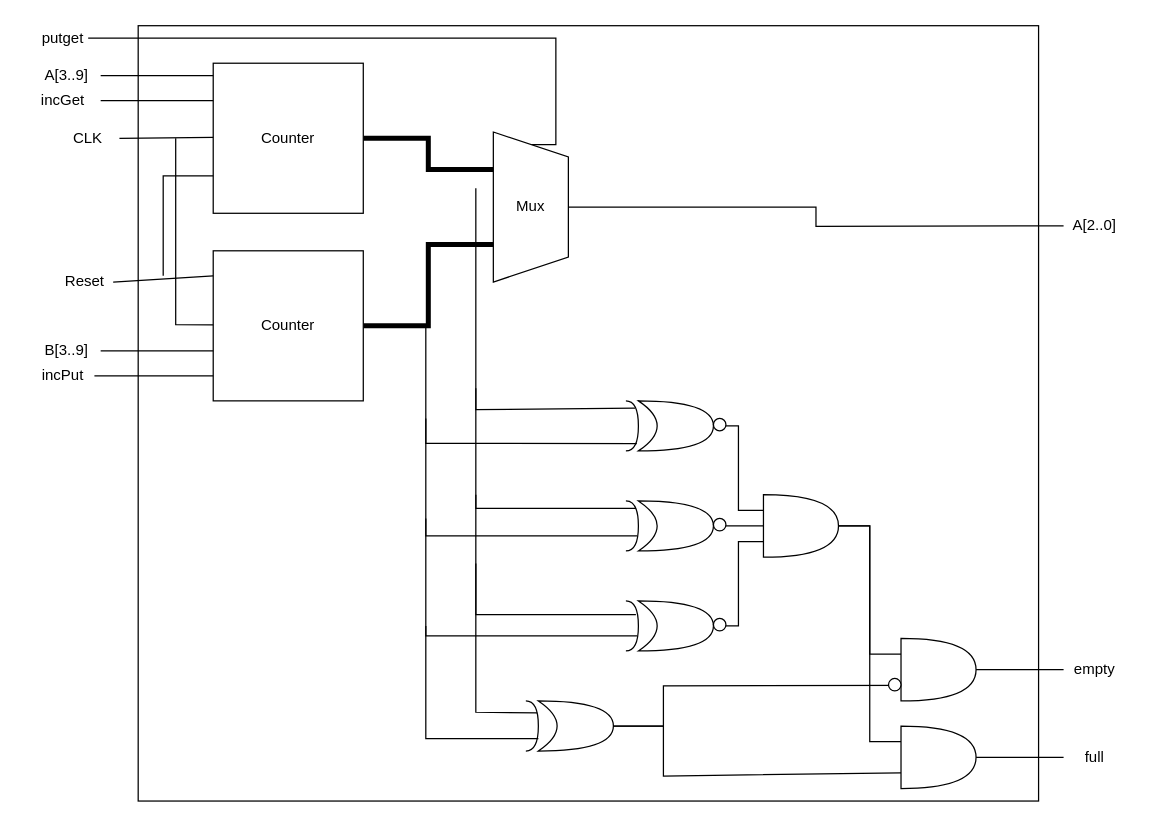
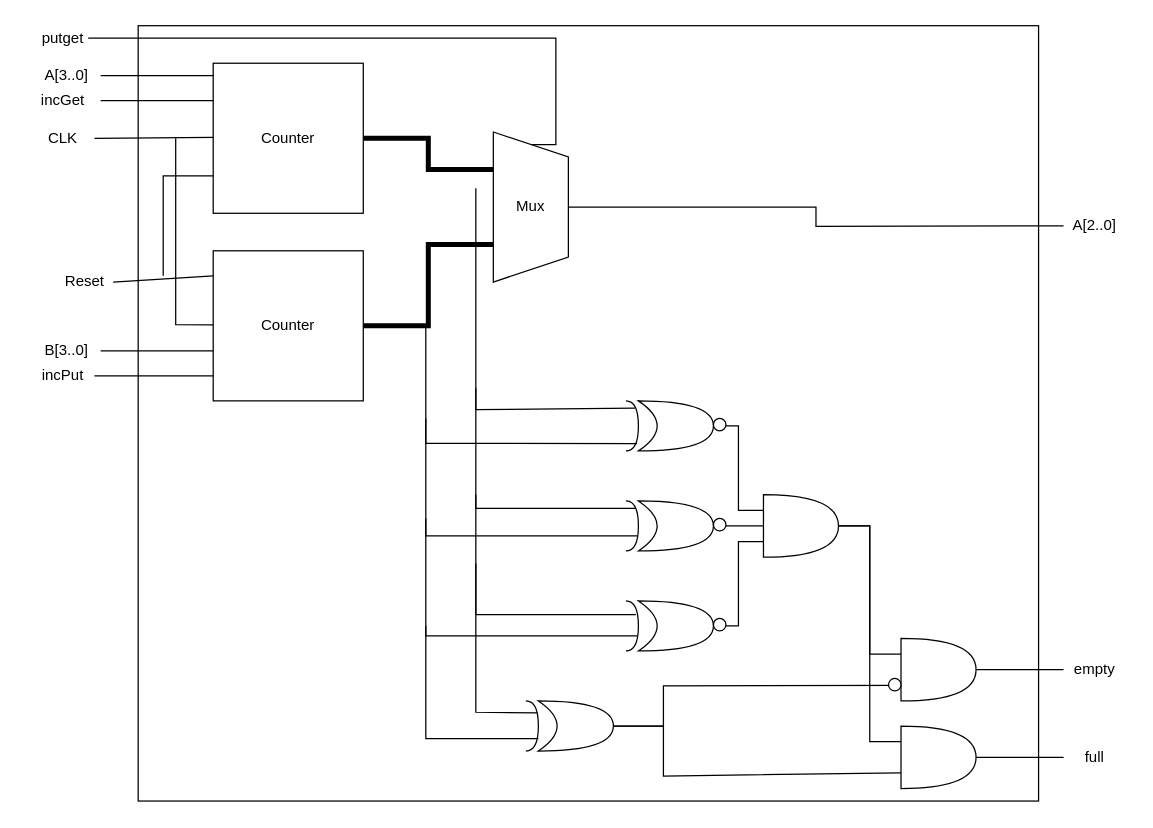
  <mxCell id="0" />
  <mxCell id="1" parent="0" />
  <mxCell id="2" value="" style="rounded=0;whiteSpace=wrap;html=1;" vertex="1" parent="1"><mxGeometry x="110" y="20" width="720" height="620" as="geometry" /></mxCell>
  <mxCell id="3" style="edgeStyle=orthogonalEdgeStyle;rounded=0;orthogonalLoop=1;jettySize=auto;html=1;entryX=0.75;entryY=1;entryDx=0;entryDy=0;endArrow=none;endFill=0;strokeWidth=4;" edge="1" parent="1" source="4" target="9"><mxGeometry relative="1" as="geometry" /></mxCell>
  <mxCell id="4" value="Counter" style="rounded=0;whiteSpace=wrap;html=1;" vertex="1" parent="1"><mxGeometry x="170" y="200" width="120" height="120" as="geometry" /></mxCell>
  <mxCell id="5" style="edgeStyle=orthogonalEdgeStyle;rounded=0;orthogonalLoop=1;jettySize=auto;html=1;entryX=0.25;entryY=1;entryDx=0;entryDy=0;endArrow=none;endFill=0;strokeWidth=4;" edge="1" parent="1" source="6" target="9"><mxGeometry relative="1" as="geometry" /></mxCell>
  <mxCell id="6" value="Counter" style="rounded=0;whiteSpace=wrap;html=1;" vertex="1" parent="1"><mxGeometry x="170" y="50" width="120" height="120" as="geometry" /></mxCell>
  <mxCell id="7" style="edgeStyle=orthogonalEdgeStyle;rounded=0;orthogonalLoop=1;jettySize=auto;html=1;endArrow=none;endFill=0;" edge="1" parent="1" source="9"><mxGeometry relative="1" as="geometry"><mxPoint x="850" y="180" as="targetPoint" /></mxGeometry></mxCell>
  <mxCell id="8" style="edgeStyle=orthogonalEdgeStyle;rounded=0;orthogonalLoop=1;jettySize=auto;html=1;exitX=0;exitY=0.5;exitDx=0;exitDy=0;endArrow=none;endFill=0;" edge="1" parent="1" source="9"><mxGeometry relative="1" as="geometry"><mxPoint x="70" y="30" as="targetPoint" /><Array as="points"><mxPoint x="444" y="30" /></Array></mxGeometry></mxCell>
  <mxCell id="9" value="Mux" style="shape=trapezoid;perimeter=trapezoidPerimeter;whiteSpace=wrap;html=1;fixedSize=1;direction=south;" vertex="1" parent="1"><mxGeometry x="394" y="105" width="60" height="120" as="geometry" /></mxCell>
  <mxCell id="10" style="edgeStyle=orthogonalEdgeStyle;rounded=0;orthogonalLoop=1;jettySize=auto;html=1;entryX=0;entryY=0.25;entryDx=0;entryDy=0;entryPerimeter=0;endArrow=none;endFill=0;" edge="1" parent="1" source="11" target="18"><mxGeometry relative="1" as="geometry" /></mxCell>
  <mxCell id="11" value="" style="shape=xor;whiteSpace=wrap;html=1;" vertex="1" parent="1"><mxGeometry x="510" y="320" width="60" height="40" as="geometry" /></mxCell>
  <mxCell id="12" style="edgeStyle=orthogonalEdgeStyle;rounded=0;orthogonalLoop=1;jettySize=auto;html=1;entryX=0;entryY=0.5;entryDx=0;entryDy=0;entryPerimeter=0;endArrow=none;endFill=0;" edge="1" parent="1" source="13" target="18"><mxGeometry relative="1" as="geometry" /></mxCell>
  <mxCell id="13" value="" style="shape=xor;whiteSpace=wrap;html=1;" vertex="1" parent="1"><mxGeometry x="510" y="400" width="60" height="40" as="geometry" /></mxCell>
  <mxCell id="14" style="edgeStyle=orthogonalEdgeStyle;rounded=0;orthogonalLoop=1;jettySize=auto;html=1;entryX=0;entryY=0.75;entryDx=0;entryDy=0;entryPerimeter=0;endArrow=none;endFill=0;" edge="1" parent="1" source="15" target="18"><mxGeometry relative="1" as="geometry" /></mxCell>
  <mxCell id="15" value="" style="shape=xor;whiteSpace=wrap;html=1;" vertex="1" parent="1"><mxGeometry x="510" y="480" width="60" height="40" as="geometry" /></mxCell>
  <mxCell id="16" value="" style="shape=xor;whiteSpace=wrap;html=1;" vertex="1" parent="1"><mxGeometry x="430" y="560" width="60" height="40" as="geometry" /></mxCell>
  <mxCell id="17" style="edgeStyle=orthogonalEdgeStyle;rounded=0;orthogonalLoop=1;jettySize=auto;html=1;entryX=0;entryY=0.25;entryDx=0;entryDy=0;entryPerimeter=0;endArrow=none;endFill=0;" edge="1" parent="1" source="18" target="23"><mxGeometry relative="1" as="geometry" /></mxCell>
  <mxCell id="18" value="" style="shape=or;whiteSpace=wrap;html=1;" vertex="1" parent="1"><mxGeometry x="610" y="395" width="60" height="50" as="geometry" /></mxCell>
  <mxCell id="19" style="edgeStyle=orthogonalEdgeStyle;rounded=0;orthogonalLoop=1;jettySize=auto;html=1;entryX=1;entryY=0.5;entryDx=0;entryDy=0;entryPerimeter=0;exitX=0;exitY=0.25;exitDx=0;exitDy=0;exitPerimeter=0;endArrow=none;endFill=0;" edge="1" parent="1" source="21" target="18"><mxGeometry relative="1" as="geometry" /></mxCell>
  <mxCell id="20" style="edgeStyle=orthogonalEdgeStyle;rounded=0;orthogonalLoop=1;jettySize=auto;html=1;endArrow=none;endFill=0;" edge="1" parent="1" source="21"><mxGeometry relative="1" as="geometry"><mxPoint x="850" y="535" as="targetPoint" /></mxGeometry></mxCell>
  <mxCell id="21" value="" style="shape=or;whiteSpace=wrap;html=1;" vertex="1" parent="1"><mxGeometry x="720" y="510" width="60" height="50" as="geometry" /></mxCell>
  <mxCell id="22" style="edgeStyle=orthogonalEdgeStyle;rounded=0;orthogonalLoop=1;jettySize=auto;html=1;endArrow=none;endFill=0;" edge="1" parent="1" source="23"><mxGeometry relative="1" as="geometry"><mxPoint x="850" y="605" as="targetPoint" /></mxGeometry></mxCell>
  <mxCell id="23" value="" style="shape=or;whiteSpace=wrap;html=1;" vertex="1" parent="1"><mxGeometry x="720" y="580" width="60" height="50" as="geometry" /></mxCell>
  <mxCell id="24" value="" style="endArrow=none;html=1;rounded=0;entryX=0.912;entryY=0.237;entryDx=0;entryDy=0;entryPerimeter=0;" edge="1" parent="1" target="27"><mxGeometry width="50" height="50" relative="1" as="geometry"><mxPoint x="380" y="450" as="sourcePoint" /><mxPoint x="220" y="580" as="targetPoint" /><Array as="points"><mxPoint x="380" y="569" /></Array></mxGeometry></mxCell>
  <mxCell id="25" value="" style="endArrow=none;html=1;rounded=0;exitX=0;exitY=0.75;exitDx=0;exitDy=0;exitPerimeter=0;entryX=1;entryY=0.5;entryDx=0;entryDy=0;entryPerimeter=0;" edge="1" parent="1" source="21" target="16"><mxGeometry width="50" height="50" relative="1" as="geometry"><mxPoint x="250" y="380" as="sourcePoint" /><mxPoint x="300" y="330" as="targetPoint" /><Array as="points"><mxPoint x="530" y="548" /><mxPoint x="530" y="580" /></Array></mxGeometry></mxCell>
  <mxCell id="26" value="" style="endArrow=none;html=1;rounded=0;entryX=0;entryY=0.75;entryDx=0;entryDy=0;entryPerimeter=0;" edge="1" parent="1" target="23"><mxGeometry width="50" height="50" relative="1" as="geometry"><mxPoint x="490" y="580" as="sourcePoint" /><mxPoint x="720" y="593" as="targetPoint" /><Array as="points"><mxPoint x="530" y="580" /><mxPoint x="530" y="590" /><mxPoint x="530" y="620" /></Array></mxGeometry></mxCell>
  <mxCell id="27" value="" style="shape=requiredInterface;html=1;verticalLabelPosition=bottom;sketch=0;" vertex="1" parent="1"><mxGeometry x="420" y="560" width="10" height="40" as="geometry" /></mxCell>
  <mxCell id="28" value="" style="shape=requiredInterface;html=1;verticalLabelPosition=bottom;sketch=0;" vertex="1" parent="1"><mxGeometry x="500" y="480" width="10" height="40" as="geometry" /></mxCell>
  <mxCell id="29" value="" style="shape=requiredInterface;html=1;verticalLabelPosition=bottom;sketch=0;" vertex="1" parent="1"><mxGeometry x="500" y="400" width="10" height="40" as="geometry" /></mxCell>
  <mxCell id="30" value="" style="shape=requiredInterface;html=1;verticalLabelPosition=bottom;sketch=0;" vertex="1" parent="1"><mxGeometry x="500" y="320" width="10" height="40" as="geometry" /></mxCell>
  <mxCell id="31" value="" style="endArrow=none;html=1;rounded=0;entryX=0;entryY=0.25;entryDx=0;entryDy=0;" edge="1" parent="1" source="48" target="6"><mxGeometry width="50" height="50" relative="1" as="geometry"><mxPoint x="70" y="69" as="sourcePoint" /><mxPoint x="360" y="360" as="targetPoint" /><Array as="points" /></mxGeometry></mxCell>
  <mxCell id="32" value="" style="endArrow=none;html=1;rounded=0;entryX=0;entryY=0.25;entryDx=0;entryDy=0;exitX=1;exitY=0.5;exitDx=0;exitDy=0;" edge="1" parent="1" source="49"><mxGeometry width="50" height="50" relative="1" as="geometry"><mxPoint x="70" y="109.23" as="sourcePoint" /><mxPoint x="170" y="109.23" as="targetPoint" /></mxGeometry></mxCell>
  <mxCell id="33" value="" style="endArrow=none;html=1;rounded=0;entryX=0;entryY=0.25;entryDx=0;entryDy=0;exitX=1;exitY=0.5;exitDx=0;exitDy=0;" edge="1" parent="1" source="50"><mxGeometry width="50" height="50" relative="1" as="geometry"><mxPoint x="70" y="220" as="sourcePoint" /><mxPoint x="170" y="220" as="targetPoint" /></mxGeometry></mxCell>
  <mxCell id="34" value="" style="endArrow=none;html=1;rounded=0;entryX=0;entryY=0.75;entryDx=0;entryDy=0;" edge="1" parent="1" target="6"><mxGeometry width="50" height="50" relative="1" as="geometry"><mxPoint x="130" y="220" as="sourcePoint" /><mxPoint x="170" y="220" as="targetPoint" /><Array as="points"><mxPoint x="130" y="140" /></Array></mxGeometry></mxCell>
  <mxCell id="35" value="" style="endArrow=none;html=1;rounded=0;entryX=0;entryY=0.25;entryDx=0;entryDy=0;" edge="1" parent="1"><mxGeometry width="50" height="50" relative="1" as="geometry"><mxPoint x="140" y="110" as="sourcePoint" /><mxPoint x="170" y="259.23" as="targetPoint" /><Array as="points"><mxPoint x="140" y="259" /></Array></mxGeometry></mxCell>
  <mxCell id="36" value="" style="endArrow=none;html=1;rounded=0;entryX=0;entryY=0.25;entryDx=0;entryDy=0;exitX=1;exitY=0.5;exitDx=0;exitDy=0;" edge="1" parent="1" source="51"><mxGeometry width="50" height="50" relative="1" as="geometry"><mxPoint x="70" y="300" as="sourcePoint" /><mxPoint x="170" y="300" as="targetPoint" /></mxGeometry></mxCell>
  <mxCell id="37" value="" style="endArrow=none;html=1;rounded=0;exitX=0.747;exitY=0.143;exitDx=0;exitDy=0;exitPerimeter=0;" edge="1" parent="1" source="30"><mxGeometry width="50" height="50" relative="1" as="geometry"><mxPoint x="510" y="327" as="sourcePoint" /><mxPoint x="380" y="150" as="targetPoint" /><Array as="points"><mxPoint x="380" y="327" /></Array></mxGeometry></mxCell>
  <mxCell id="38" value="" style="endArrow=none;html=1;rounded=0;exitX=0.819;exitY=0.148;exitDx=0;exitDy=0;exitPerimeter=0;" edge="1" parent="1" source="29"><mxGeometry width="50" height="50" relative="1" as="geometry"><mxPoint x="400" y="380" as="sourcePoint" /><mxPoint x="380" y="310" as="targetPoint" /><Array as="points"><mxPoint x="380" y="406" /></Array></mxGeometry></mxCell>
  <mxCell id="39" value="" style="endArrow=none;html=1;rounded=0;exitX=0.819;exitY=0.148;exitDx=0;exitDy=0;exitPerimeter=0;" edge="1" parent="1"><mxGeometry width="50" height="50" relative="1" as="geometry"><mxPoint x="508" y="491" as="sourcePoint" /><mxPoint x="380" y="395" as="targetPoint" /><Array as="points"><mxPoint x="380" y="491" /></Array></mxGeometry></mxCell>
  <mxCell id="40" value="" style="ellipse;whiteSpace=wrap;html=1;aspect=fixed;" vertex="1" parent="1"><mxGeometry x="570" y="334" width="10" height="10" as="geometry" /></mxCell>
  <mxCell id="41" value="" style="ellipse;whiteSpace=wrap;html=1;aspect=fixed;" vertex="1" parent="1"><mxGeometry x="570" y="414" width="10" height="10" as="geometry" /></mxCell>
  <mxCell id="42" value="" style="ellipse;whiteSpace=wrap;html=1;aspect=fixed;" vertex="1" parent="1"><mxGeometry x="570" y="494" width="10" height="10" as="geometry" /></mxCell>
  <mxCell id="43" value="" style="ellipse;whiteSpace=wrap;html=1;aspect=fixed;" vertex="1" parent="1"><mxGeometry x="710" y="542" width="10" height="10" as="geometry" /></mxCell>
  <mxCell id="44" value="" style="endArrow=none;html=1;rounded=0;exitX=0.874;exitY=0.854;exitDx=0;exitDy=0;exitPerimeter=0;" edge="1" parent="1" source="30"><mxGeometry width="50" height="50" relative="1" as="geometry"><mxPoint x="400" y="380" as="sourcePoint" /><mxPoint x="340" y="260" as="targetPoint" /><Array as="points"><mxPoint x="340" y="354" /></Array></mxGeometry></mxCell>
  <mxCell id="45" value="" style="endArrow=none;html=1;rounded=0;exitX=0.874;exitY=0.854;exitDx=0;exitDy=0;exitPerimeter=0;" edge="1" parent="1"><mxGeometry width="50" height="50" relative="1" as="geometry"><mxPoint x="509" y="428" as="sourcePoint" /><mxPoint x="340" y="334" as="targetPoint" /><Array as="points"><mxPoint x="340" y="428" /></Array></mxGeometry></mxCell>
  <mxCell id="46" value="" style="endArrow=none;html=1;rounded=0;exitX=0.874;exitY=0.854;exitDx=0;exitDy=0;exitPerimeter=0;" edge="1" parent="1"><mxGeometry width="50" height="50" relative="1" as="geometry"><mxPoint x="509" y="508" as="sourcePoint" /><mxPoint x="340" y="414" as="targetPoint" /><Array as="points"><mxPoint x="340" y="508" /></Array></mxGeometry></mxCell>
  <mxCell id="47" value="putget" style="text;html=1;strokeColor=none;fillColor=none;align=center;verticalAlign=middle;whiteSpace=wrap;rounded=0;" vertex="1" parent="1"><mxGeometry x="20" y="20" width="60" height="20" as="geometry" /></mxCell>
  <mxCell id="48" value="incGet" style="text;html=1;strokeColor=none;fillColor=none;align=center;verticalAlign=middle;whiteSpace=wrap;rounded=0;" vertex="1" parent="1"><mxGeometry x="20" y="70" width="60" height="20" as="geometry" /></mxCell>
- <mxCell id="49" value="CLK" style="text;html=1;strokeColor=none;fillColor=none;align=center;verticalAlign=middle;whiteSpace=wrap;rounded=0;" vertex="1" parent="1"><mxGeometry x="45" y="100" width="50" height="20" as="geometry" /></mxCell>
+ <mxCell id="49" value="CLK" style="text;html=1;strokeColor=none;fillColor=none;align=center;verticalAlign=middle;whiteSpace=wrap;rounded=0;" vertex="1" parent="1"><mxGeometry x="25" y="100" width="50" height="20" as="geometry" /></mxCell>
  <mxCell id="50" value="Reset" style="text;html=1;strokeColor=none;fillColor=none;align=center;verticalAlign=middle;whiteSpace=wrap;rounded=0;" vertex="1" parent="1"><mxGeometry x="45" y="215" width="45" height="20" as="geometry" /></mxCell>
  <mxCell id="51" value="incPut" style="text;html=1;strokeColor=none;fillColor=none;align=center;verticalAlign=middle;whiteSpace=wrap;rounded=0;" vertex="1" parent="1"><mxGeometry x="25" y="290" width="50" height="20" as="geometry" /></mxCell>
  <mxCell id="52" value="A[2..0]" style="text;html=1;strokeColor=none;fillColor=none;align=center;verticalAlign=middle;whiteSpace=wrap;rounded=0;" vertex="1" parent="1"><mxGeometry x="850" y="170" width="50" height="20" as="geometry" /></mxCell>
  <mxCell id="53" value="empty" style="text;html=1;strokeColor=none;fillColor=none;align=center;verticalAlign=middle;whiteSpace=wrap;rounded=0;" vertex="1" parent="1"><mxGeometry x="855" y="525" width="40" height="20" as="geometry" /></mxCell>
  <mxCell id="54" value="full" style="text;html=1;strokeColor=none;fillColor=none;align=center;verticalAlign=middle;whiteSpace=wrap;rounded=0;" vertex="1" parent="1"><mxGeometry x="860" y="595" width="30" height="20" as="geometry" /></mxCell>
  <mxCell id="55" value="" style="endArrow=none;html=1;rounded=0;entryX=0;entryY=0.25;entryDx=0;entryDy=0;" edge="1" parent="1"><mxGeometry width="50" height="50" relative="1" as="geometry"><mxPoint x="80" y="60" as="sourcePoint" /><mxPoint x="170" y="60" as="targetPoint" /><Array as="points" /></mxGeometry></mxCell>
  <mxCell id="56" value="" style="endArrow=none;html=1;rounded=0;entryX=0;entryY=0.25;entryDx=0;entryDy=0;" edge="1" parent="1"><mxGeometry width="50" height="50" relative="1" as="geometry"><mxPoint x="80" y="280" as="sourcePoint" /><mxPoint x="170" y="280" as="targetPoint" /><Array as="points" /></mxGeometry></mxCell>
- <mxCell id="57" value="A[3..9]" style="text;html=1;strokeColor=none;fillColor=none;align=center;verticalAlign=middle;whiteSpace=wrap;rounded=0;" vertex="1" parent="1"><mxGeometry x="32.5" y="50" width="40" height="20" as="geometry" /></mxCell>
- <mxCell id="58" value="B[3..9]" style="text;html=1;strokeColor=none;fillColor=none;align=center;verticalAlign=middle;whiteSpace=wrap;rounded=0;" vertex="1" parent="1"><mxGeometry x="32.5" y="270" width="40" height="20" as="geometry" /></mxCell>
+ <mxCell id="57" value="A[3..0]" style="text;html=1;strokeColor=none;fillColor=none;align=center;verticalAlign=middle;whiteSpace=wrap;rounded=0;" vertex="1" parent="1"><mxGeometry x="32.5" y="50" width="40" height="20" as="geometry" /></mxCell>
+ <mxCell id="58" value="B[3..0]" style="text;html=1;strokeColor=none;fillColor=none;align=center;verticalAlign=middle;whiteSpace=wrap;rounded=0;" vertex="1" parent="1"><mxGeometry x="32.5" y="270" width="40" height="20" as="geometry" /></mxCell>
  <mxCell id="59" value="" style="endArrow=none;html=1;rounded=0;entryX=0.912;entryY=0.237;entryDx=0;entryDy=0;entryPerimeter=0;" edge="1" parent="1"><mxGeometry width="50" height="50" relative="1" as="geometry"><mxPoint x="340" y="500" as="sourcePoint" /><mxPoint x="430" y="590" as="targetPoint" /><Array as="points"><mxPoint x="340" y="590" /></Array></mxGeometry></mxCell>
